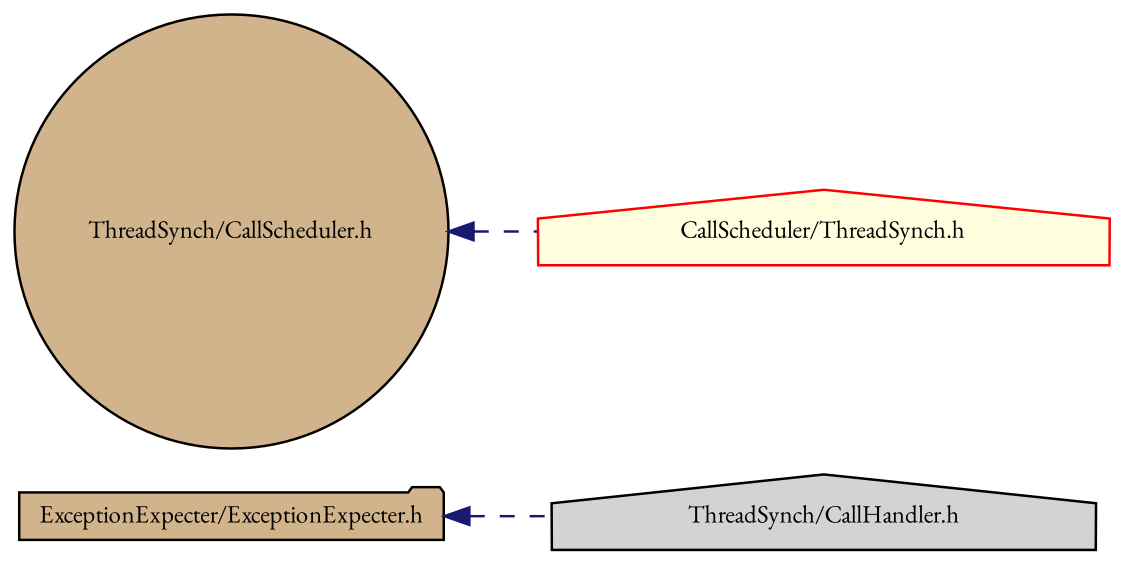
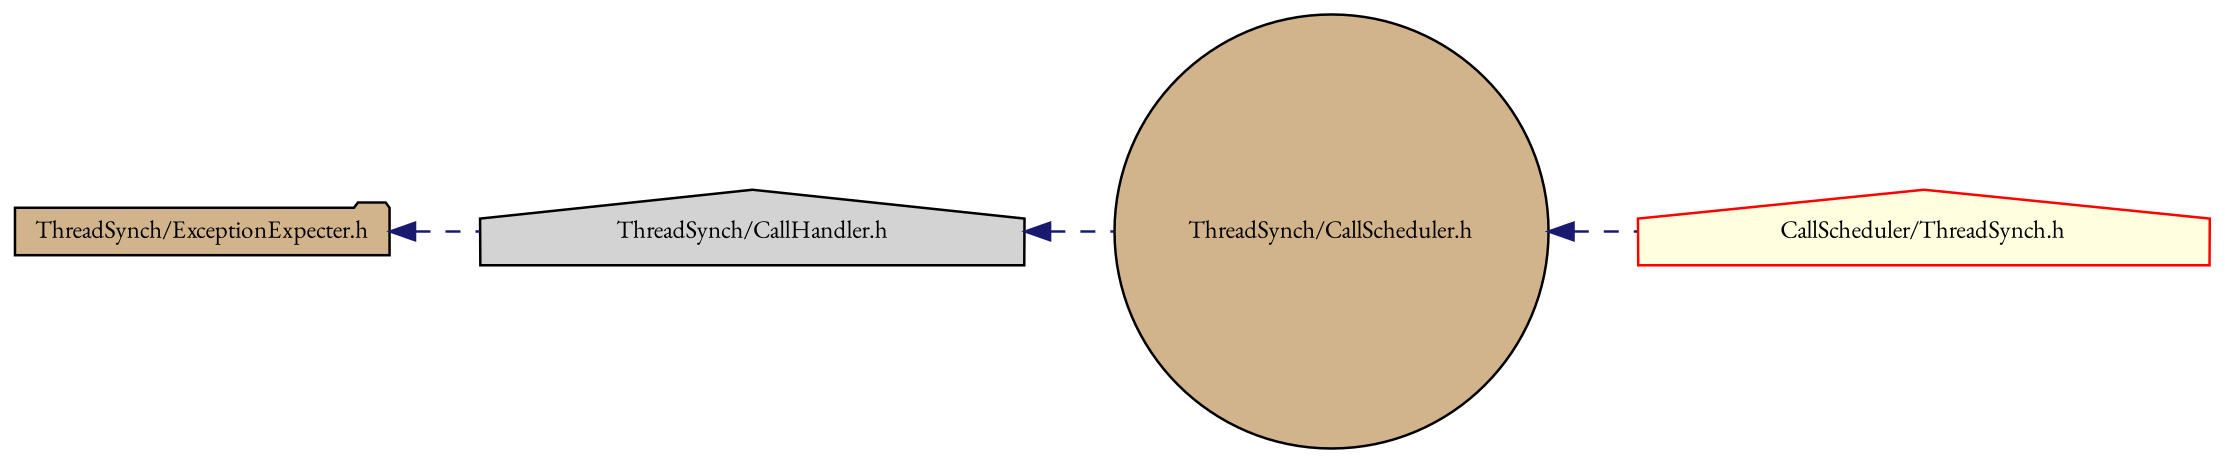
  digraph {
    fontname="EB Garamond"
    rankdir=LR
    node [color=black fillcolor=tan fontname="EB Garamond" fontsize=10 shape=house style=filled]
    edge [color=midnightblue dir=back fontname="EB Garamond" fontsize=10 labelfontname="FreeSans.ttf" labelfontsize=10 style=dashed]
-   n1 [fontcolor=black height=0.2 label="ExceptionExpecter/ExceptionExpecter.h" shape=folder width=0.4]
+   n1 [fontcolor=black height=0.2 label="ThreadSynch/ExceptionExpecter.h" shape=folder width=0.4]
    n2 [fillcolor=lightgrey height=0.2 label="ThreadSynch/CallHandler.h" width=0.4]
    n3 [height=0.2 label="ThreadSynch/CallScheduler.h" shape=circle width=0.4]
    n4 [color=red fillcolor=lightyellow height=0.2 label="CallScheduler/ThreadSynch.h" width=0.4]
    n1 -> n2
+   n2 -> n3
    n3 -> n4
  }
